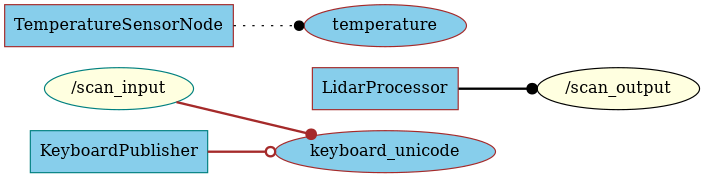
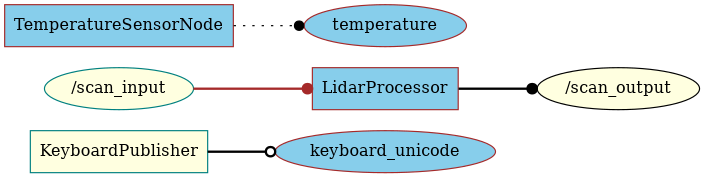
  digraph {
    rankdir=LR
    node [color=brown fillcolor=skyblue shape=ellipse style=filled]
    edge [arrowhead=dot color=brown style=bold]
    "/scan_input" [color=teal fillcolor=lightyellow]
    LidarProcessor [shape=box]
    "/scan_output" [color=black fillcolor=lightyellow]
-   KeyboardPublisher [color=teal shape=box]
+   KeyboardPublisher [color=teal fillcolor=lightyellow shape=box]
    keyboard_unicode
    TemperatureSensorNode [shape=box]
    temperature
-   "/scan_input" -> keyboard_unicode
+   "/scan_input" -> LidarProcessor
    LidarProcessor -> "/scan_output" [color=black]
-   KeyboardPublisher -> keyboard_unicode [arrowhead=odot]
+   KeyboardPublisher -> keyboard_unicode [arrowhead=odot color=black]
    TemperatureSensorNode -> temperature [color=black style=dotted]
  }
